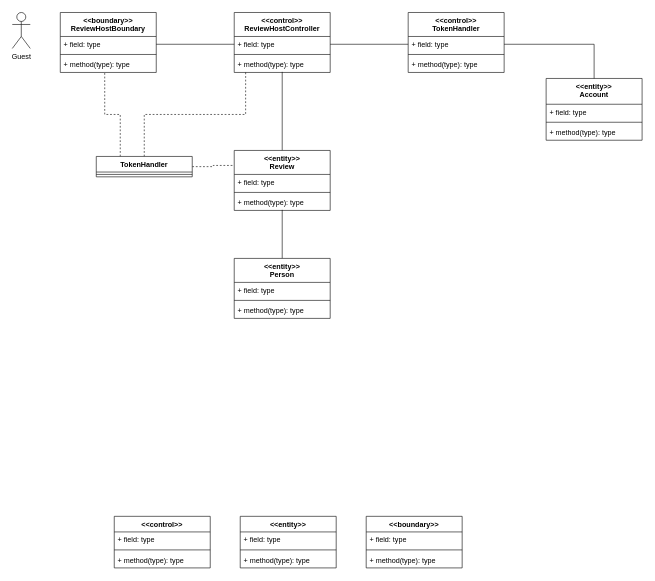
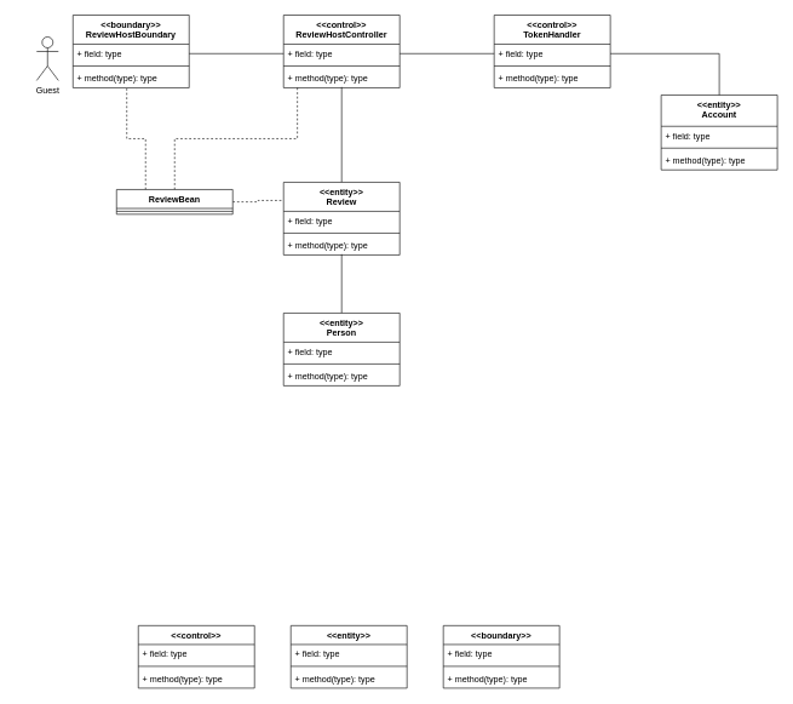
  <mxCell id="0" />
  <mxCell id="1" parent="0" />
  <mxCell id="2" value="&lt;&lt;control&gt;&gt;" style="swimlane;fontStyle=1;align=center;verticalAlign=top;childLayout=stackLayout;horizontal=1;startSize=26;horizontalStack=0;resizeParent=1;resizeParentMax=0;resizeLast=0;collapsible=1;marginBottom=0;" parent="1" vertex="1"><mxGeometry x="190" y="860" width="160" height="86" as="geometry" /></mxCell>
  <mxCell id="3" value="+ field: type" style="text;strokeColor=none;fillColor=none;align=left;verticalAlign=top;spacingLeft=4;spacingRight=4;overflow=hidden;rotatable=0;points=[[0,0.5],[1,0.5]];portConstraint=eastwest;" parent="2" vertex="1"><mxGeometry y="26" width="160" height="26" as="geometry" /></mxCell>
  <mxCell id="4" value="" style="line;strokeWidth=1;fillColor=none;align=left;verticalAlign=middle;spacingTop=-1;spacingLeft=3;spacingRight=3;rotatable=0;labelPosition=right;points=[];portConstraint=eastwest;" parent="2" vertex="1"><mxGeometry y="52" width="160" height="8" as="geometry" /></mxCell>
  <mxCell id="5" value="+ method(type): type" style="text;strokeColor=none;fillColor=none;align=left;verticalAlign=top;spacingLeft=4;spacingRight=4;overflow=hidden;rotatable=0;points=[[0,0.5],[1,0.5]];portConstraint=eastwest;" parent="2" vertex="1"><mxGeometry y="60" width="160" height="26" as="geometry" /></mxCell>
  <mxCell id="6" value="&lt;&lt;entity&gt;&gt;" style="swimlane;fontStyle=1;align=center;verticalAlign=top;childLayout=stackLayout;horizontal=1;startSize=26;horizontalStack=0;resizeParent=1;resizeParentMax=0;resizeLast=0;collapsible=1;marginBottom=0;" parent="1" vertex="1"><mxGeometry x="400" y="860" width="160" height="86" as="geometry" /></mxCell>
  <mxCell id="7" value="+ field: type" style="text;strokeColor=none;fillColor=none;align=left;verticalAlign=top;spacingLeft=4;spacingRight=4;overflow=hidden;rotatable=0;points=[[0,0.5],[1,0.5]];portConstraint=eastwest;" parent="6" vertex="1"><mxGeometry y="26" width="160" height="26" as="geometry" /></mxCell>
  <mxCell id="8" value="" style="line;strokeWidth=1;fillColor=none;align=left;verticalAlign=middle;spacingTop=-1;spacingLeft=3;spacingRight=3;rotatable=0;labelPosition=right;points=[];portConstraint=eastwest;" parent="6" vertex="1"><mxGeometry y="52" width="160" height="8" as="geometry" /></mxCell>
  <mxCell id="9" value="+ method(type): type" style="text;strokeColor=none;fillColor=none;align=left;verticalAlign=top;spacingLeft=4;spacingRight=4;overflow=hidden;rotatable=0;points=[[0,0.5],[1,0.5]];portConstraint=eastwest;" parent="6" vertex="1"><mxGeometry y="60" width="160" height="26" as="geometry" /></mxCell>
  <mxCell id="10" value="&lt;&lt;boundary&gt;&gt;" style="swimlane;fontStyle=1;align=center;verticalAlign=top;childLayout=stackLayout;horizontal=1;startSize=26;horizontalStack=0;resizeParent=1;resizeParentMax=0;resizeLast=0;collapsible=1;marginBottom=0;" parent="1" vertex="1"><mxGeometry x="610" y="860" width="160" height="86" as="geometry" /></mxCell>
  <mxCell id="11" value="+ field: type" style="text;strokeColor=none;fillColor=none;align=left;verticalAlign=top;spacingLeft=4;spacingRight=4;overflow=hidden;rotatable=0;points=[[0,0.5],[1,0.5]];portConstraint=eastwest;" parent="10" vertex="1"><mxGeometry y="26" width="160" height="26" as="geometry" /></mxCell>
  <mxCell id="12" value="" style="line;strokeWidth=1;fillColor=none;align=left;verticalAlign=middle;spacingTop=-1;spacingLeft=3;spacingRight=3;rotatable=0;labelPosition=right;points=[];portConstraint=eastwest;" parent="10" vertex="1"><mxGeometry y="52" width="160" height="8" as="geometry" /></mxCell>
  <mxCell id="13" value="+ method(type): type" style="text;strokeColor=none;fillColor=none;align=left;verticalAlign=top;spacingLeft=4;spacingRight=4;overflow=hidden;rotatable=0;points=[[0,0.5],[1,0.5]];portConstraint=eastwest;" parent="10" vertex="1"><mxGeometry y="60" width="160" height="26" as="geometry" /></mxCell>
  <mxCell id="14" style="edgeStyle=orthogonalEdgeStyle;rounded=0;orthogonalLoop=1;jettySize=auto;html=1;exitX=0.5;exitY=0;exitDx=0;exitDy=0;entryX=0.119;entryY=1;entryDx=0;entryDy=0;entryPerimeter=0;dashed=1;endArrow=none;endFill=0;" edge="1" parent="1" source="17" target="27"><mxGeometry relative="1" as="geometry" /></mxCell>
  <mxCell id="15" style="edgeStyle=orthogonalEdgeStyle;rounded=0;orthogonalLoop=1;jettySize=auto;html=1;exitX=0.25;exitY=0;exitDx=0;exitDy=0;entryX=0.463;entryY=1.038;entryDx=0;entryDy=0;entryPerimeter=0;dashed=1;endArrow=none;endFill=0;" edge="1" parent="1" source="17" target="23"><mxGeometry relative="1" as="geometry" /></mxCell>
  <mxCell id="16" style="edgeStyle=orthogonalEdgeStyle;rounded=0;orthogonalLoop=1;jettySize=auto;html=1;exitX=1;exitY=0.5;exitDx=0;exitDy=0;entryX=0;entryY=0.25;entryDx=0;entryDy=0;dashed=1;endArrow=none;endFill=0;" edge="1" parent="1" source="17" target="29"><mxGeometry relative="1" as="geometry" /></mxCell>
- <mxCell id="17" value="TokenHandler" style="swimlane;fontStyle=1;align=center;verticalAlign=top;childLayout=stackLayout;horizontal=1;startSize=26;horizontalStack=0;resizeParent=1;resizeParentMax=0;resizeLast=0;collapsible=1;marginBottom=0;" vertex="1" parent="1"><mxGeometry x="160" y="260" width="160" height="34" as="geometry" /></mxCell>
+ <mxCell id="17" value="ReviewBean" style="swimlane;fontStyle=1;align=center;verticalAlign=top;childLayout=stackLayout;horizontal=1;startSize=26;horizontalStack=0;resizeParent=1;resizeParentMax=0;resizeLast=0;collapsible=1;marginBottom=0;" vertex="1" parent="1"><mxGeometry x="160" y="260" width="160" height="34" as="geometry" /></mxCell>
  <mxCell id="18" value="" style="line;strokeWidth=1;fillColor=none;align=left;verticalAlign=middle;spacingTop=-1;spacingLeft=3;spacingRight=3;rotatable=0;labelPosition=right;points=[];portConstraint=eastwest;" vertex="1" parent="17"><mxGeometry y="26" width="160" height="8" as="geometry" /></mxCell>
- <mxCell id="19" value="Guest" style="shape=umlActor;verticalLabelPosition=bottom;verticalAlign=top;html=1;outlineConnect=0;" vertex="1" parent="1"><mxGeometry x="20" y="20" width="30" height="60" as="geometry" /></mxCell>
+ <mxCell id="19" value="Guest" style="shape=umlActor;verticalLabelPosition=bottom;verticalAlign=top;html=1;outlineConnect=0;" vertex="1" parent="1"><mxGeometry x="50" y="50" width="30" height="60" as="geometry" /></mxCell>
  <mxCell id="20" value="&lt;&lt;boundary&gt;&gt;&#10;ReviewHostBoundary" style="swimlane;fontStyle=1;align=center;verticalAlign=top;childLayout=stackLayout;horizontal=1;startSize=40;horizontalStack=0;resizeParent=1;resizeParentMax=0;resizeLast=0;collapsible=1;marginBottom=0;" vertex="1" parent="1"><mxGeometry x="100" y="20" width="160" height="100" as="geometry" /></mxCell>
  <mxCell id="21" value="+ field: type" style="text;strokeColor=none;fillColor=none;align=left;verticalAlign=top;spacingLeft=4;spacingRight=4;overflow=hidden;rotatable=0;points=[[0,0.5],[1,0.5]];portConstraint=eastwest;" vertex="1" parent="20"><mxGeometry y="40" width="160" height="26" as="geometry" /></mxCell>
  <mxCell id="22" value="" style="line;strokeWidth=1;fillColor=none;align=left;verticalAlign=middle;spacingTop=-1;spacingLeft=3;spacingRight=3;rotatable=0;labelPosition=right;points=[];portConstraint=eastwest;" vertex="1" parent="20"><mxGeometry y="66" width="160" height="8" as="geometry" /></mxCell>
  <mxCell id="23" value="+ method(type): type" style="text;strokeColor=none;fillColor=none;align=left;verticalAlign=top;spacingLeft=4;spacingRight=4;overflow=hidden;rotatable=0;points=[[0,0.5],[1,0.5]];portConstraint=eastwest;" vertex="1" parent="20"><mxGeometry y="74" width="160" height="26" as="geometry" /></mxCell>
  <mxCell id="24" value="&lt;&lt;control&gt;&gt;&#10;ReviewHostController" style="swimlane;fontStyle=1;align=center;verticalAlign=top;childLayout=stackLayout;horizontal=1;startSize=40;horizontalStack=0;resizeParent=1;resizeParentMax=0;resizeLast=0;collapsible=1;marginBottom=0;" vertex="1" parent="1"><mxGeometry x="390" y="20" width="160" height="100" as="geometry" /></mxCell>
  <mxCell id="25" value="+ field: type" style="text;strokeColor=none;fillColor=none;align=left;verticalAlign=top;spacingLeft=4;spacingRight=4;overflow=hidden;rotatable=0;points=[[0,0.5],[1,0.5]];portConstraint=eastwest;" vertex="1" parent="24"><mxGeometry y="40" width="160" height="26" as="geometry" /></mxCell>
  <mxCell id="26" value="" style="line;strokeWidth=1;fillColor=none;align=left;verticalAlign=middle;spacingTop=-1;spacingLeft=3;spacingRight=3;rotatable=0;labelPosition=right;points=[];portConstraint=eastwest;" vertex="1" parent="24"><mxGeometry y="66" width="160" height="8" as="geometry" /></mxCell>
  <mxCell id="27" value="+ method(type): type" style="text;strokeColor=none;fillColor=none;align=left;verticalAlign=top;spacingLeft=4;spacingRight=4;overflow=hidden;rotatable=0;points=[[0,0.5],[1,0.5]];portConstraint=eastwest;" vertex="1" parent="24"><mxGeometry y="74" width="160" height="26" as="geometry" /></mxCell>
  <mxCell id="28" style="edgeStyle=orthogonalEdgeStyle;rounded=0;orthogonalLoop=1;jettySize=auto;html=1;entryX=0.5;entryY=0.962;entryDx=0;entryDy=0;entryPerimeter=0;endArrow=none;endFill=0;" edge="1" parent="1" source="29" target="27"><mxGeometry relative="1" as="geometry" /></mxCell>
  <mxCell id="29" value="&lt;&lt;entity&gt;&gt;&#10;Review" style="swimlane;fontStyle=1;align=center;verticalAlign=top;childLayout=stackLayout;horizontal=1;startSize=40;horizontalStack=0;resizeParent=1;resizeParentMax=0;resizeLast=0;collapsible=1;marginBottom=0;" vertex="1" parent="1"><mxGeometry x="390" y="250" width="160" height="100" as="geometry" /></mxCell>
  <mxCell id="30" value="+ field: type" style="text;strokeColor=none;fillColor=none;align=left;verticalAlign=top;spacingLeft=4;spacingRight=4;overflow=hidden;rotatable=0;points=[[0,0.5],[1,0.5]];portConstraint=eastwest;" vertex="1" parent="29"><mxGeometry y="40" width="160" height="26" as="geometry" /></mxCell>
  <mxCell id="31" value="" style="line;strokeWidth=1;fillColor=none;align=left;verticalAlign=middle;spacingTop=-1;spacingLeft=3;spacingRight=3;rotatable=0;labelPosition=right;points=[];portConstraint=eastwest;" vertex="1" parent="29"><mxGeometry y="66" width="160" height="8" as="geometry" /></mxCell>
  <mxCell id="32" value="+ method(type): type" style="text;strokeColor=none;fillColor=none;align=left;verticalAlign=top;spacingLeft=4;spacingRight=4;overflow=hidden;rotatable=0;points=[[0,0.5],[1,0.5]];portConstraint=eastwest;" vertex="1" parent="29"><mxGeometry y="74" width="160" height="26" as="geometry" /></mxCell>
  <mxCell id="33" style="edgeStyle=orthogonalEdgeStyle;rounded=0;orthogonalLoop=1;jettySize=auto;html=1;entryX=0.5;entryY=0.962;entryDx=0;entryDy=0;entryPerimeter=0;endArrow=none;endFill=0;" edge="1" parent="1" source="34" target="32"><mxGeometry relative="1" as="geometry" /></mxCell>
  <mxCell id="34" value="&lt;&lt;entity&gt;&gt;&#10;Person" style="swimlane;fontStyle=1;align=center;verticalAlign=top;childLayout=stackLayout;horizontal=1;startSize=40;horizontalStack=0;resizeParent=1;resizeParentMax=0;resizeLast=0;collapsible=1;marginBottom=0;" vertex="1" parent="1"><mxGeometry x="390" y="430" width="160" height="100" as="geometry" /></mxCell>
  <mxCell id="35" value="+ field: type" style="text;strokeColor=none;fillColor=none;align=left;verticalAlign=top;spacingLeft=4;spacingRight=4;overflow=hidden;rotatable=0;points=[[0,0.5],[1,0.5]];portConstraint=eastwest;" vertex="1" parent="34"><mxGeometry y="40" width="160" height="26" as="geometry" /></mxCell>
  <mxCell id="36" value="" style="line;strokeWidth=1;fillColor=none;align=left;verticalAlign=middle;spacingTop=-1;spacingLeft=3;spacingRight=3;rotatable=0;labelPosition=right;points=[];portConstraint=eastwest;" vertex="1" parent="34"><mxGeometry y="66" width="160" height="8" as="geometry" /></mxCell>
  <mxCell id="37" value="+ method(type): type" style="text;strokeColor=none;fillColor=none;align=left;verticalAlign=top;spacingLeft=4;spacingRight=4;overflow=hidden;rotatable=0;points=[[0,0.5],[1,0.5]];portConstraint=eastwest;" vertex="1" parent="34"><mxGeometry y="74" width="160" height="26" as="geometry" /></mxCell>
  <mxCell id="38" style="edgeStyle=orthogonalEdgeStyle;rounded=0;orthogonalLoop=1;jettySize=auto;html=1;exitX=1;exitY=0.5;exitDx=0;exitDy=0;entryX=0;entryY=0.5;entryDx=0;entryDy=0;endArrow=none;endFill=0;" edge="1" parent="1" source="21" target="25"><mxGeometry relative="1" as="geometry" /></mxCell>
  <mxCell id="39" value="&lt;&lt;entity&gt;&gt;&#10;Account" style="swimlane;fontStyle=1;align=center;verticalAlign=top;childLayout=stackLayout;horizontal=1;startSize=43;horizontalStack=0;resizeParent=1;resizeParentMax=0;resizeLast=0;collapsible=1;marginBottom=0;" vertex="1" parent="1"><mxGeometry x="910" y="130" width="160" height="103" as="geometry" /></mxCell>
  <mxCell id="40" value="+ field: type" style="text;strokeColor=none;fillColor=none;align=left;verticalAlign=top;spacingLeft=4;spacingRight=4;overflow=hidden;rotatable=0;points=[[0,0.5],[1,0.5]];portConstraint=eastwest;" vertex="1" parent="39"><mxGeometry y="43" width="160" height="26" as="geometry" /></mxCell>
  <mxCell id="41" value="" style="line;strokeWidth=1;fillColor=none;align=left;verticalAlign=middle;spacingTop=-1;spacingLeft=3;spacingRight=3;rotatable=0;labelPosition=right;points=[];portConstraint=eastwest;" vertex="1" parent="39"><mxGeometry y="69" width="160" height="8" as="geometry" /></mxCell>
  <mxCell id="42" value="+ method(type): type" style="text;strokeColor=none;fillColor=none;align=left;verticalAlign=top;spacingLeft=4;spacingRight=4;overflow=hidden;rotatable=0;points=[[0,0.5],[1,0.5]];portConstraint=eastwest;" vertex="1" parent="39"><mxGeometry y="77" width="160" height="26" as="geometry" /></mxCell>
  <mxCell id="43" value="&lt;&lt;control&gt;&gt;&#10;TokenHandler" style="swimlane;fontStyle=1;align=center;verticalAlign=top;childLayout=stackLayout;horizontal=1;startSize=40;horizontalStack=0;resizeParent=1;resizeParentMax=0;resizeLast=0;collapsible=1;marginBottom=0;" vertex="1" parent="1"><mxGeometry x="680" y="20" width="160" height="100" as="geometry" /></mxCell>
  <mxCell id="44" value="+ field: type" style="text;strokeColor=none;fillColor=none;align=left;verticalAlign=top;spacingLeft=4;spacingRight=4;overflow=hidden;rotatable=0;points=[[0,0.5],[1,0.5]];portConstraint=eastwest;" vertex="1" parent="43"><mxGeometry y="40" width="160" height="26" as="geometry" /></mxCell>
  <mxCell id="45" value="" style="line;strokeWidth=1;fillColor=none;align=left;verticalAlign=middle;spacingTop=-1;spacingLeft=3;spacingRight=3;rotatable=0;labelPosition=right;points=[];portConstraint=eastwest;" vertex="1" parent="43"><mxGeometry y="66" width="160" height="8" as="geometry" /></mxCell>
  <mxCell id="46" value="+ method(type): type" style="text;strokeColor=none;fillColor=none;align=left;verticalAlign=top;spacingLeft=4;spacingRight=4;overflow=hidden;rotatable=0;points=[[0,0.5],[1,0.5]];portConstraint=eastwest;" vertex="1" parent="43"><mxGeometry y="74" width="160" height="26" as="geometry" /></mxCell>
  <mxCell id="47" style="edgeStyle=orthogonalEdgeStyle;rounded=0;orthogonalLoop=1;jettySize=auto;html=1;entryX=0.5;entryY=0;entryDx=0;entryDy=0;endArrow=none;endFill=0;" edge="1" parent="1" source="44" target="39"><mxGeometry relative="1" as="geometry" /></mxCell>
  <mxCell id="48" style="edgeStyle=orthogonalEdgeStyle;rounded=0;orthogonalLoop=1;jettySize=auto;html=1;entryX=0;entryY=0.5;entryDx=0;entryDy=0;endArrow=none;endFill=0;" edge="1" parent="1" source="25" target="44"><mxGeometry relative="1" as="geometry" /></mxCell>
